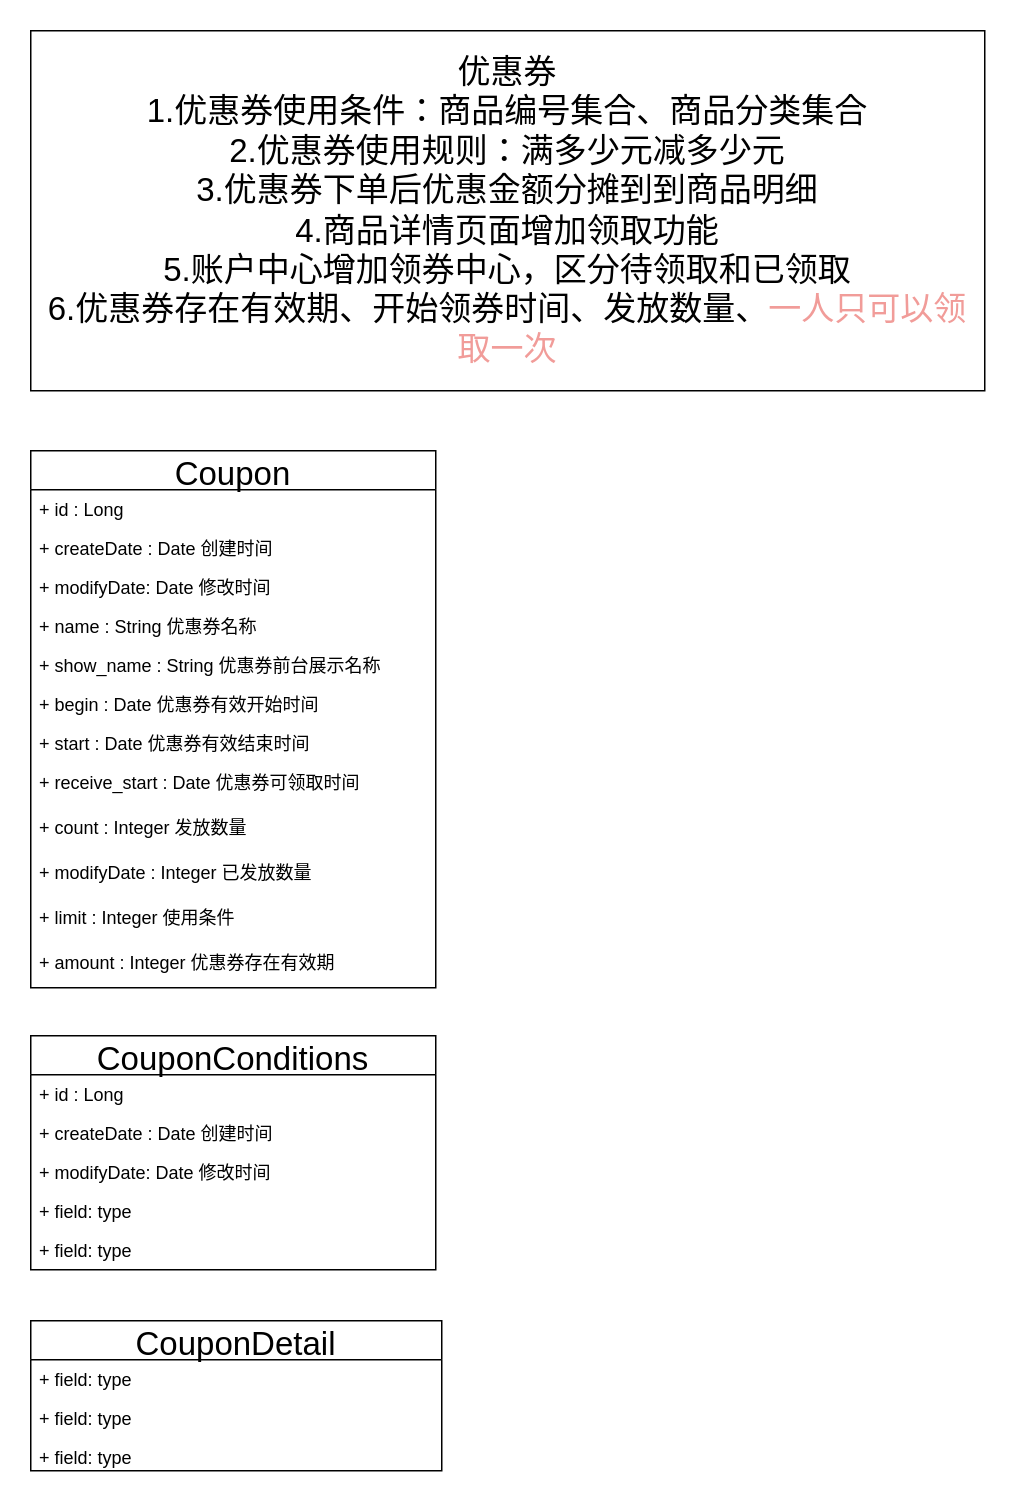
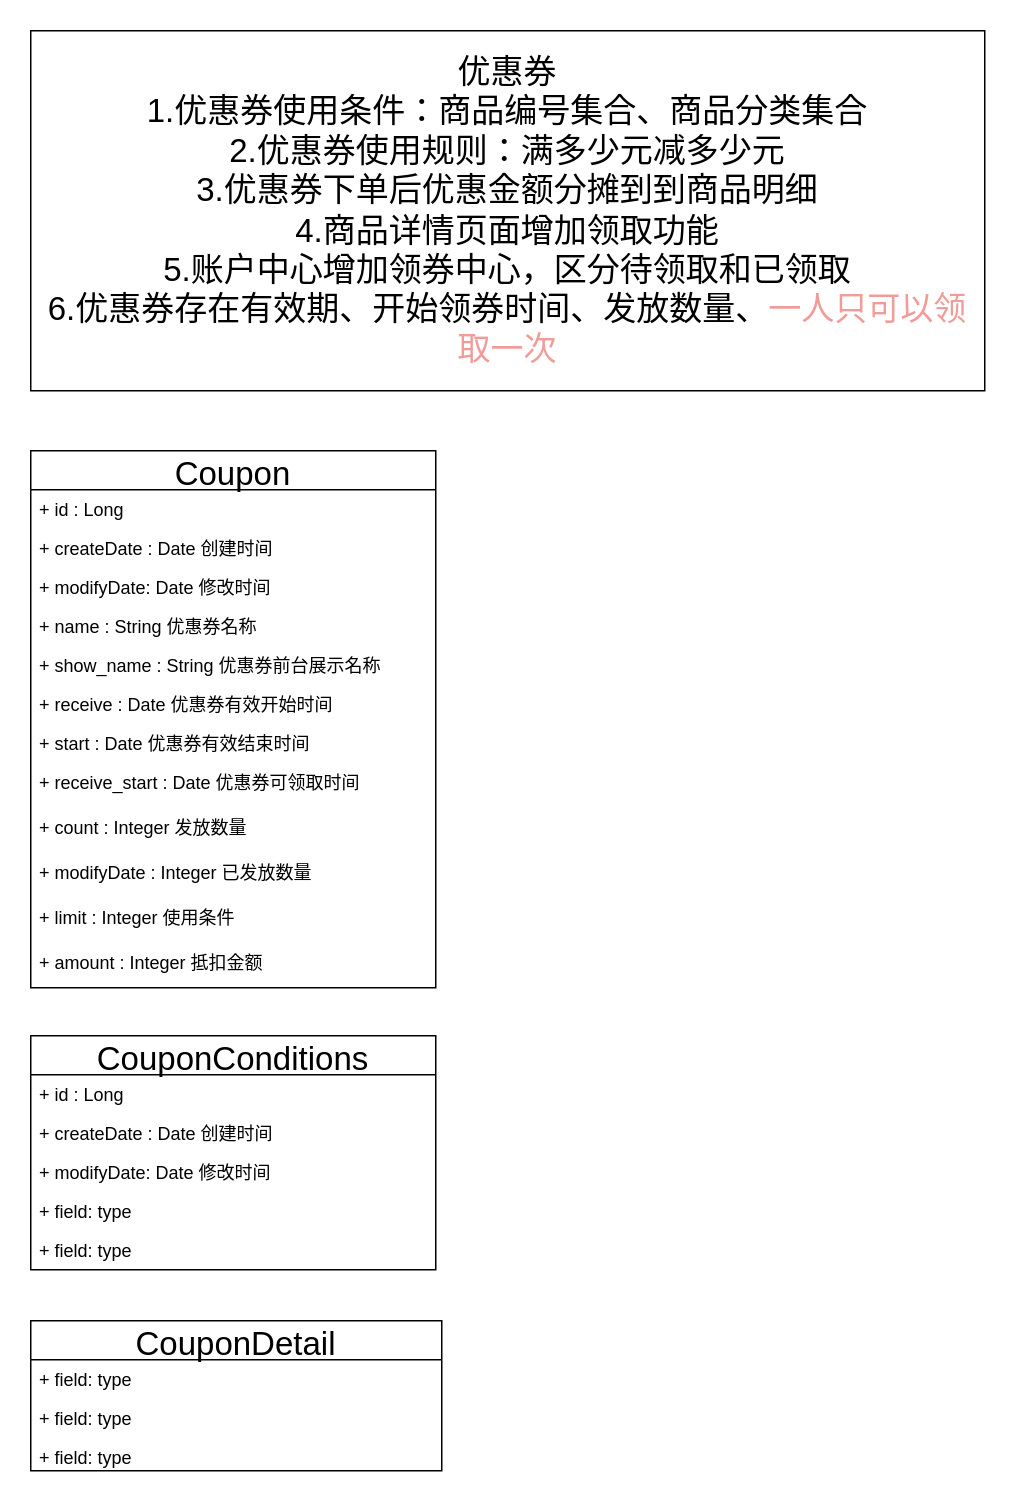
  <mxCell id="0" />
  <mxCell id="1" parent="0" />
  <mxCell id="2" value="优惠券&lt;br style=&quot;font-size: 22px&quot;&gt;1.优惠券使用条件：商品编号集合、商品分类集合&lt;br style=&quot;font-size: 22px&quot;&gt;2.优惠券使用规则：满多少元减多少元&lt;br style=&quot;font-size: 22px&quot;&gt;3.优惠券下单后优惠金额分摊到到商品明细&lt;br style=&quot;font-size: 22px&quot;&gt;4.商品详情页面增加领取功能&lt;br style=&quot;font-size: 22px&quot;&gt;5.账户中心增加领券中心，区分待领取和已领取&lt;br&gt;6.优惠券存在有效期、开始领券时间、发放数量、&lt;font color=&quot;#f19c99&quot;&gt;一人只可以领取一次&lt;/font&gt;" style="rounded=0;whiteSpace=wrap;html=1;fontSize=22;" vertex="1" parent="1"><mxGeometry x="20" y="20" width="636" height="240" as="geometry" /></mxCell>
  <mxCell id="3" value="Coupon" style="swimlane;fontStyle=0;childLayout=stackLayout;horizontal=1;startSize=26;fillColor=none;horizontalStack=0;resizeParent=1;resizeParentMax=0;resizeLast=0;collapsible=1;marginBottom=0;fontSize=22;" vertex="1" parent="1"><mxGeometry x="20" y="300" width="270" height="358" as="geometry"><mxRectangle x="96" y="320" width="160" height="30" as="alternateBounds" /></mxGeometry></mxCell>
  <mxCell id="4" value="+ id : Long" style="text;strokeColor=none;fillColor=none;align=left;verticalAlign=top;spacingLeft=4;spacingRight=4;overflow=hidden;rotatable=0;points=[[0,0.5],[1,0.5]];portConstraint=eastwest;" vertex="1" parent="3"><mxGeometry y="26" width="270" height="26" as="geometry" /></mxCell>
  <mxCell id="5" value="+ createDate : Date 创建时间" style="text;strokeColor=none;fillColor=none;align=left;verticalAlign=top;spacingLeft=4;spacingRight=4;overflow=hidden;rotatable=0;points=[[0,0.5],[1,0.5]];portConstraint=eastwest;" vertex="1" parent="3"><mxGeometry y="52" width="270" height="26" as="geometry" /></mxCell>
  <mxCell id="6" value="+ modifyDate: Date 修改时间" style="text;strokeColor=none;fillColor=none;align=left;verticalAlign=top;spacingLeft=4;spacingRight=4;overflow=hidden;rotatable=0;points=[[0,0.5],[1,0.5]];portConstraint=eastwest;" vertex="1" parent="3"><mxGeometry y="78" width="270" height="26" as="geometry" /></mxCell>
  <mxCell id="7" value="+ name : String 优惠券名称" style="text;strokeColor=none;fillColor=none;align=left;verticalAlign=top;spacingLeft=4;spacingRight=4;overflow=hidden;rotatable=0;points=[[0,0.5],[1,0.5]];portConstraint=eastwest;" vertex="1" parent="3"><mxGeometry y="104" width="270" height="26" as="geometry" /></mxCell>
  <mxCell id="8" value="+ show_name : String 优惠券前台展示名称" style="text;strokeColor=none;fillColor=none;align=left;verticalAlign=top;spacingLeft=4;spacingRight=4;overflow=hidden;rotatable=0;points=[[0,0.5],[1,0.5]];portConstraint=eastwest;" vertex="1" parent="3"><mxGeometry y="130" width="270" height="26" as="geometry" /></mxCell>
- <mxCell id="9" value="+ begin : Date 优惠券有效开始时间" style="text;strokeColor=none;fillColor=none;align=left;verticalAlign=top;spacingLeft=4;spacingRight=4;overflow=hidden;rotatable=0;points=[[0,0.5],[1,0.5]];portConstraint=eastwest;" vertex="1" parent="3"><mxGeometry y="156" width="270" height="26" as="geometry" /></mxCell>
+ <mxCell id="9" value="+ receive : Date 优惠券有效开始时间" style="text;strokeColor=none;fillColor=none;align=left;verticalAlign=top;spacingLeft=4;spacingRight=4;overflow=hidden;rotatable=0;points=[[0,0.5],[1,0.5]];portConstraint=eastwest;" vertex="1" parent="3"><mxGeometry y="156" width="270" height="26" as="geometry" /></mxCell>
  <mxCell id="10" value="+ start : Date 优惠券有效结束时间" style="text;strokeColor=none;fillColor=none;align=left;verticalAlign=top;spacingLeft=4;spacingRight=4;overflow=hidden;rotatable=0;points=[[0,0.5],[1,0.5]];portConstraint=eastwest;" vertex="1" parent="3"><mxGeometry y="182" width="270" height="26" as="geometry" /></mxCell>
  <mxCell id="11" value="+ receive_start : Date 优惠券可领取时间" style="text;strokeColor=none;fillColor=none;align=left;verticalAlign=top;spacingLeft=4;spacingRight=4;overflow=hidden;rotatable=0;points=[[0,0.5],[1,0.5]];portConstraint=eastwest;" vertex="1" parent="3"><mxGeometry y="208" width="270" height="30" as="geometry" /></mxCell>
  <mxCell id="12" value="+ count : Integer 发放数量" style="text;strokeColor=none;fillColor=none;align=left;verticalAlign=top;spacingLeft=4;spacingRight=4;overflow=hidden;rotatable=0;points=[[0,0.5],[1,0.5]];portConstraint=eastwest;" vertex="1" parent="3"><mxGeometry y="238" width="270" height="30" as="geometry" /></mxCell>
  <mxCell id="13" value="+ modifyDate : Integer 已发放数量" style="text;strokeColor=none;fillColor=none;align=left;verticalAlign=top;spacingLeft=4;spacingRight=4;overflow=hidden;rotatable=0;points=[[0,0.5],[1,0.5]];portConstraint=eastwest;" vertex="1" parent="3"><mxGeometry y="268" width="270" height="30" as="geometry" /></mxCell>
  <mxCell id="14" value="+ limit : Integer 使用条件" style="text;strokeColor=none;fillColor=none;align=left;verticalAlign=top;spacingLeft=4;spacingRight=4;overflow=hidden;rotatable=0;points=[[0,0.5],[1,0.5]];portConstraint=eastwest;" vertex="1" parent="3"><mxGeometry y="298" width="270" height="30" as="geometry" /></mxCell>
- <mxCell id="15" value="+ amount : Integer 优惠券存在有效期" style="text;strokeColor=none;fillColor=none;align=left;verticalAlign=top;spacingLeft=4;spacingRight=4;overflow=hidden;rotatable=0;points=[[0,0.5],[1,0.5]];portConstraint=eastwest;" vertex="1" parent="3"><mxGeometry y="328" width="270" height="30" as="geometry" /></mxCell>
+ <mxCell id="15" value="+ amount : Integer 抵扣金额" style="text;strokeColor=none;fillColor=none;align=left;verticalAlign=top;spacingLeft=4;spacingRight=4;overflow=hidden;rotatable=0;points=[[0,0.5],[1,0.5]];portConstraint=eastwest;" vertex="1" parent="3"><mxGeometry y="328" width="270" height="30" as="geometry" /></mxCell>
  <mxCell id="16" value="CouponDetail" style="swimlane;fontStyle=0;childLayout=stackLayout;horizontal=1;startSize=26;fillColor=none;horizontalStack=0;resizeParent=1;resizeParentMax=0;resizeLast=0;collapsible=1;marginBottom=0;fontSize=22;" vertex="1" parent="1"><mxGeometry x="20" y="880" width="274" height="100" as="geometry" /></mxCell>
  <mxCell id="17" value="+ field: type" style="text;strokeColor=none;fillColor=none;align=left;verticalAlign=top;spacingLeft=4;spacingRight=4;overflow=hidden;rotatable=0;points=[[0,0.5],[1,0.5]];portConstraint=eastwest;" vertex="1" parent="16"><mxGeometry y="26" width="274" height="26" as="geometry" /></mxCell>
  <mxCell id="18" value="+ field: type" style="text;strokeColor=none;fillColor=none;align=left;verticalAlign=top;spacingLeft=4;spacingRight=4;overflow=hidden;rotatable=0;points=[[0,0.5],[1,0.5]];portConstraint=eastwest;" vertex="1" parent="16"><mxGeometry y="52" width="274" height="26" as="geometry" /></mxCell>
  <mxCell id="19" value="+ field: type" style="text;strokeColor=none;fillColor=none;align=left;verticalAlign=top;spacingLeft=4;spacingRight=4;overflow=hidden;rotatable=0;points=[[0,0.5],[1,0.5]];portConstraint=eastwest;" vertex="1" parent="16"><mxGeometry y="78" width="274" height="22" as="geometry" /></mxCell>
  <mxCell id="20" value="CouponConditions" style="swimlane;fontStyle=0;childLayout=stackLayout;horizontal=1;startSize=26;fillColor=none;horizontalStack=0;resizeParent=1;resizeParentMax=0;resizeLast=0;collapsible=1;marginBottom=0;fontSize=22;" vertex="1" parent="1"><mxGeometry x="20" y="690" width="270" height="156" as="geometry" /></mxCell>
  <mxCell id="21" value="+ id : Long" style="text;strokeColor=none;fillColor=none;align=left;verticalAlign=top;spacingLeft=4;spacingRight=4;overflow=hidden;rotatable=0;points=[[0,0.5],[1,0.5]];portConstraint=eastwest;" vertex="1" parent="20"><mxGeometry y="26" width="270" height="26" as="geometry" /></mxCell>
  <mxCell id="22" value="+ createDate : Date 创建时间" style="text;strokeColor=none;fillColor=none;align=left;verticalAlign=top;spacingLeft=4;spacingRight=4;overflow=hidden;rotatable=0;points=[[0,0.5],[1,0.5]];portConstraint=eastwest;" vertex="1" parent="20"><mxGeometry y="52" width="270" height="26" as="geometry" /></mxCell>
  <mxCell id="23" value="+ modifyDate: Date 修改时间" style="text;strokeColor=none;fillColor=none;align=left;verticalAlign=top;spacingLeft=4;spacingRight=4;overflow=hidden;rotatable=0;points=[[0,0.5],[1,0.5]];portConstraint=eastwest;" vertex="1" parent="20"><mxGeometry y="78" width="270" height="26" as="geometry" /></mxCell>
  <mxCell id="24" value="+ field: type" style="text;strokeColor=none;fillColor=none;align=left;verticalAlign=top;spacingLeft=4;spacingRight=4;overflow=hidden;rotatable=0;points=[[0,0.5],[1,0.5]];portConstraint=eastwest;" vertex="1" parent="20"><mxGeometry y="104" width="270" height="26" as="geometry" /></mxCell>
  <mxCell id="25" value="+ field: type" style="text;strokeColor=none;fillColor=none;align=left;verticalAlign=top;spacingLeft=4;spacingRight=4;overflow=hidden;rotatable=0;points=[[0,0.5],[1,0.5]];portConstraint=eastwest;" vertex="1" parent="20"><mxGeometry y="130" width="270" height="26" as="geometry" /></mxCell>
